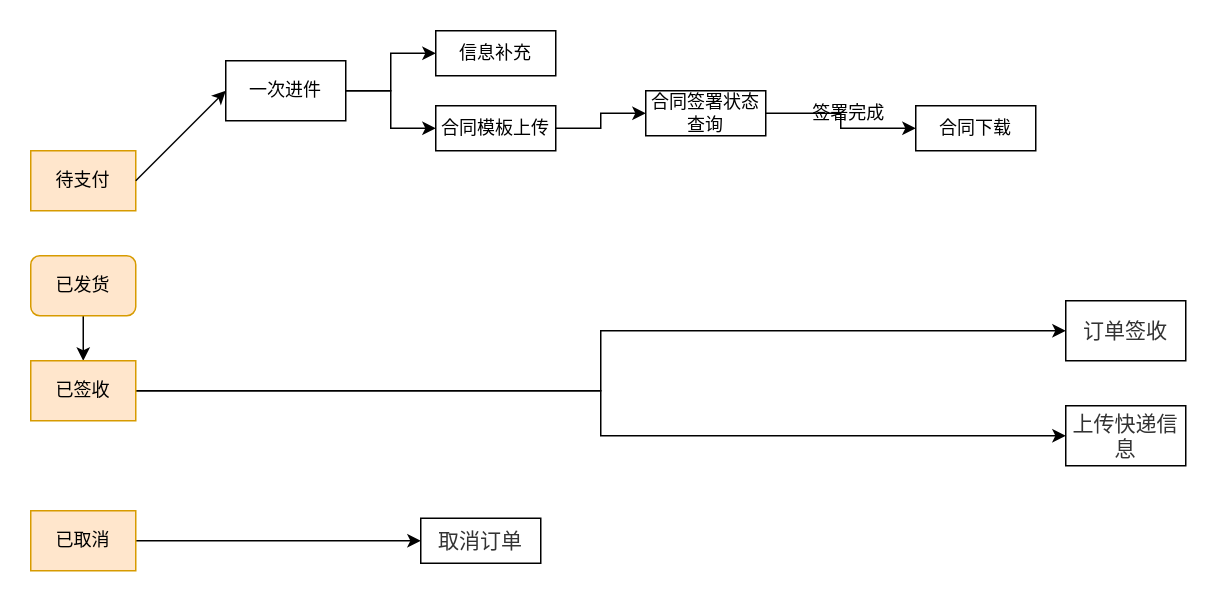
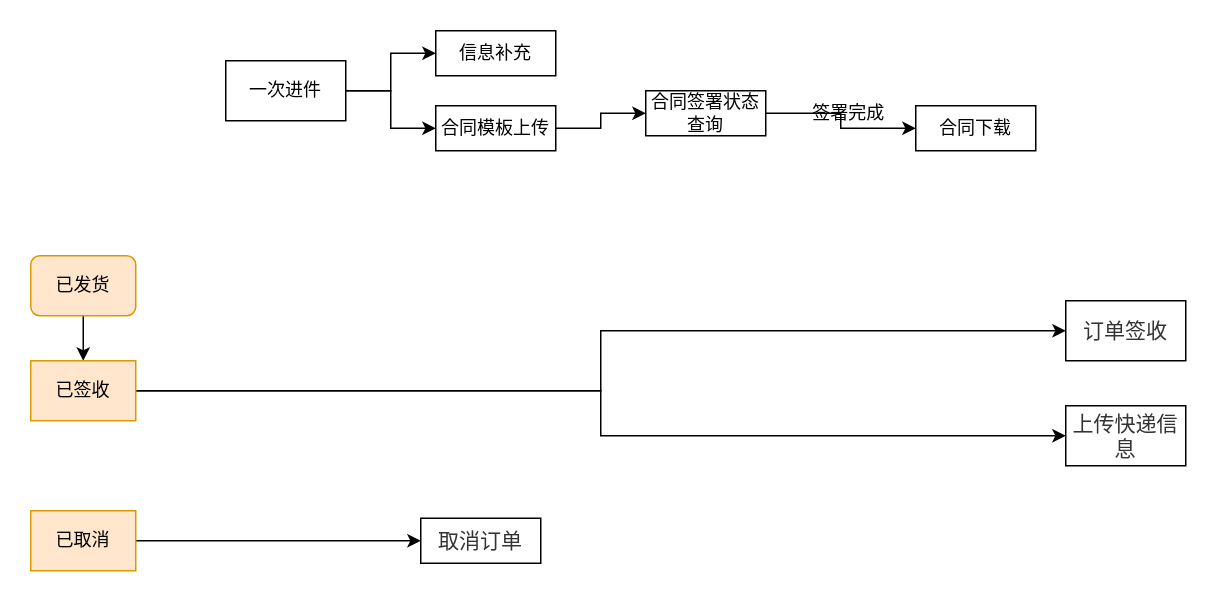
  <mxCell id="0" />
  <mxCell id="1" parent="0" />
- <mxCell id="2" value="待支付" style="whiteSpace=wrap;html=1;fillColor=#ffe6cc;strokeColor=#d79b00;" vertex="1" parent="1"><mxGeometry x="20" y="100" width="70" height="40" as="geometry" /></mxCell>
  <mxCell id="3" style="edgeStyle=orthogonalEdgeStyle;rounded=0;orthogonalLoop=1;jettySize=auto;html=1;entryX=0;entryY=0.5;entryDx=0;entryDy=0;" edge="1" parent="1" source="5" target="7"><mxGeometry relative="1" as="geometry" /></mxCell>
  <mxCell id="4" style="edgeStyle=orthogonalEdgeStyle;rounded=0;orthogonalLoop=1;jettySize=auto;html=1;entryX=0;entryY=0.5;entryDx=0;entryDy=0;" edge="1" parent="1" source="5" target="9"><mxGeometry relative="1" as="geometry" /></mxCell>
  <mxCell id="5" value="一次进件" style="whiteSpace=wrap;html=1;" vertex="1" parent="1"><mxGeometry x="150" y="40" width="80" height="40" as="geometry" /></mxCell>
- <mxCell id="6" value="" style="endArrow=classic;html=1;rounded=0;entryX=0;entryY=0.5;entryDx=0;entryDy=0;exitX=1;exitY=0.5;exitDx=0;exitDy=0;" edge="1" parent="1" source="2" target="5"><mxGeometry width="50" height="50" relative="1" as="geometry"><mxPoint x="100" y="90" as="sourcePoint" /><mxPoint x="150" y="40" as="targetPoint" /></mxGeometry></mxCell>
  <mxCell id="7" value="信息补充" style="whiteSpace=wrap;html=1;" vertex="1" parent="1"><mxGeometry x="290" y="20" width="80" height="30" as="geometry" /></mxCell>
  <mxCell id="8" style="edgeStyle=orthogonalEdgeStyle;rounded=0;orthogonalLoop=1;jettySize=auto;html=1;entryX=0;entryY=0.5;entryDx=0;entryDy=0;" edge="1" parent="1" source="9" target="11"><mxGeometry relative="1" as="geometry" /></mxCell>
  <mxCell id="9" value="合同模板上传" style="whiteSpace=wrap;html=1;" vertex="1" parent="1"><mxGeometry x="290" y="70" width="80" height="30" as="geometry" /></mxCell>
  <mxCell id="10" style="edgeStyle=orthogonalEdgeStyle;rounded=0;orthogonalLoop=1;jettySize=auto;html=1;entryX=0;entryY=0.5;entryDx=0;entryDy=0;" edge="1" parent="1" source="11" target="12"><mxGeometry relative="1" as="geometry" /></mxCell>
  <mxCell id="11" value="合同签署状态查询" style="whiteSpace=wrap;html=1;" vertex="1" parent="1"><mxGeometry x="430" y="60" width="80" height="30" as="geometry" /></mxCell>
  <mxCell id="12" value="合同下载" style="whiteSpace=wrap;html=1;" vertex="1" parent="1"><mxGeometry x="610" y="70" width="80" height="30" as="geometry" /></mxCell>
  <mxCell id="13" value="签署完成" style="text;html=1;align=center;verticalAlign=middle;resizable=0;points=[];autosize=1;strokeColor=none;fillColor=none;" vertex="1" parent="1"><mxGeometry x="530" y="60" width="70" height="30" as="geometry" /></mxCell>
  <mxCell id="14" style="edgeStyle=orthogonalEdgeStyle;rounded=0;orthogonalLoop=1;jettySize=auto;html=1;entryX=0.5;entryY=0;entryDx=0;entryDy=0;" edge="1" parent="1" source="15" target="18"><mxGeometry relative="1" as="geometry" /></mxCell>
  <mxCell id="15" value="已发货" style="whiteSpace=wrap;html=1;fillColor=#ffe6cc;strokeColor=#d79b00;rounded=1;" vertex="1" parent="1"><mxGeometry x="20" y="170" width="70" height="40" as="geometry" /></mxCell>
  <mxCell id="16" style="edgeStyle=orthogonalEdgeStyle;rounded=0;orthogonalLoop=1;jettySize=auto;html=1;entryX=0;entryY=0.5;entryDx=0;entryDy=0;" edge="1" parent="1" source="18" target="19"><mxGeometry relative="1" as="geometry"><mxPoint x="700" y="260" as="targetPoint" /></mxGeometry></mxCell>
  <mxCell id="17" style="edgeStyle=orthogonalEdgeStyle;rounded=0;orthogonalLoop=1;jettySize=auto;html=1;entryX=0;entryY=0.5;entryDx=0;entryDy=0;" edge="1" parent="1" source="18" target="23"><mxGeometry relative="1" as="geometry" /></mxCell>
  <mxCell id="18" value="已签收" style="whiteSpace=wrap;html=1;fillColor=#ffe6cc;strokeColor=#d79b00;" vertex="1" parent="1"><mxGeometry x="20" y="240" width="70" height="40" as="geometry" /></mxCell>
  <mxCell id="19" value="&lt;span style=&quot;color: rgb(51, 51, 51); font-family: Arial, sans-serif; font-size: 14px; text-align: left; background-color: rgb(255, 255, 255);&quot;&gt;订单签收&lt;/span&gt;" style="whiteSpace=wrap;html=1;" vertex="1" parent="1"><mxGeometry x="710" y="200" width="80" height="40" as="geometry" /></mxCell>
  <mxCell id="20" style="edgeStyle=orthogonalEdgeStyle;rounded=0;orthogonalLoop=1;jettySize=auto;html=1;" edge="1" parent="1" source="21"><mxGeometry relative="1" as="geometry"><mxPoint x="280" y="360" as="targetPoint" /></mxGeometry></mxCell>
  <mxCell id="21" value="已取消" style="whiteSpace=wrap;html=1;fillColor=#ffe6cc;strokeColor=#d79b00;" vertex="1" parent="1"><mxGeometry x="20" y="340" width="70" height="40" as="geometry" /></mxCell>
  <mxCell id="22" value="&lt;span style=&quot;color: rgb(51, 51, 51); font-family: Arial, sans-serif; font-size: 14px; text-align: left; background-color: rgb(255, 255, 255);&quot;&gt;取消订单&lt;/span&gt;" style="whiteSpace=wrap;html=1;" vertex="1" parent="1"><mxGeometry x="280" y="345" width="80" height="30" as="geometry" /></mxCell>
  <mxCell id="23" value="&lt;span style=&quot;color: rgb(51, 51, 51); font-family: Arial, sans-serif; font-size: 14px; text-align: left; background-color: rgb(255, 255, 255);&quot;&gt;上传快递信息&lt;/span&gt;" style="whiteSpace=wrap;html=1;" vertex="1" parent="1"><mxGeometry x="710" y="270" width="80" height="40" as="geometry" /></mxCell>
